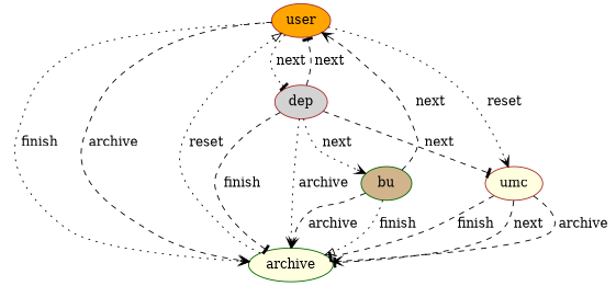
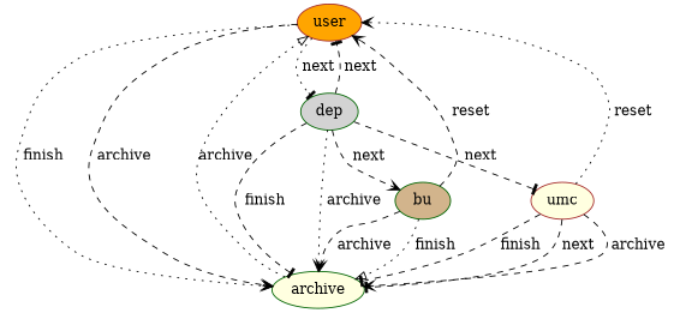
  digraph {
    rankdir=TB
    node [color=brown fillcolor=lightyellow style=filled]
    edge [arrowhead=vee style=dashed]
    user [fillcolor=orange]
    archive [color=darkgreen]
-   dep [fillcolor=lightgrey]
+   dep [color=darkgreen fillcolor=lightgrey]
    bu [color=darkgreen fillcolor=tan]
    umc
    user -> archive [label=" finish " style=dotted]
    user -> archive [label=" archive "]
    user -> dep [arrowhead=tee label=" next " style=dotted]
-   archive -> user [arrowhead=onormal label=" reset " style=dotted]
+   archive -> user [arrowhead=onormal label=" archive " style=dotted]
    dep -> user [arrowhead=tee label=" next "]
    dep -> archive [arrowhead=tee label=" finish "]
    dep -> archive [label=" archive " style=dotted]
-   dep -> bu [label=" next " style=dotted]
+   dep -> bu [label=" next "]
    dep -> umc [arrowhead=tee label=" next "]
-   bu -> user [label=" next "]
+   bu -> user [label=" reset "]
    bu -> archive [arrowhead=onormal label=" finish " style=dotted]
    bu -> archive [label=" archive "]
-   user -> umc [label=" reset " style=dotted]
+   umc -> user [label=" reset " style=dotted]
    umc -> archive [arrowhead=tee label=" finish "]
    umc -> archive [arrowhead=tee label=" next "]
    umc -> archive [label=" archive "]
  }
